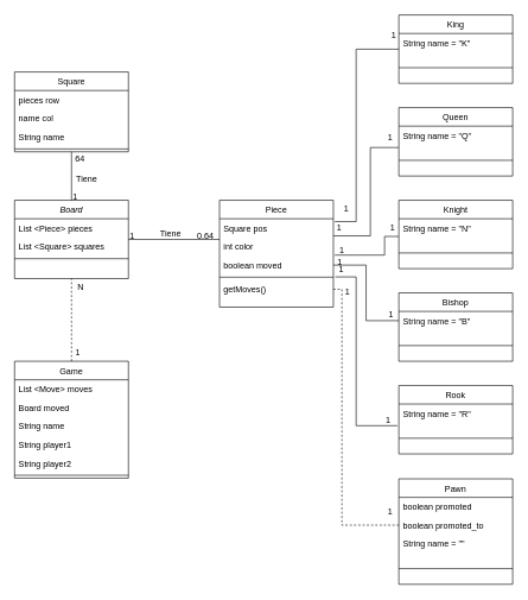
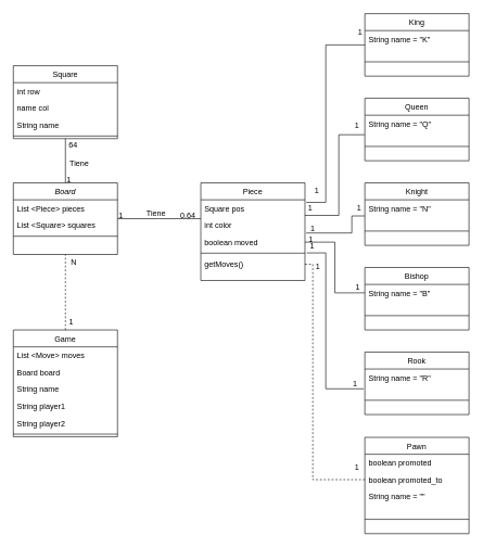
  <mxCell id="0" />
  <mxCell id="1" parent="0" />
  <mxCell id="2" value="Board" style="swimlane;fontStyle=2;align=center;verticalAlign=top;childLayout=stackLayout;horizontal=1;startSize=26;horizontalStack=0;resizeParent=1;resizeLast=0;collapsible=1;marginBottom=0;rounded=0;shadow=0;strokeWidth=1;" parent="1" vertex="1"><mxGeometry x="20" y="280" width="160" height="110" as="geometry"><mxRectangle x="230" y="140" width="160" height="26" as="alternateBounds" /></mxGeometry></mxCell>
  <mxCell id="3" value="List &lt;Piece&gt; pieces" style="text;align=left;verticalAlign=top;spacingLeft=4;spacingRight=4;overflow=hidden;rotatable=0;points=[[0,0.5],[1,0.5]];portConstraint=eastwest;" parent="2" vertex="1"><mxGeometry y="26" width="160" height="26" as="geometry" /></mxCell>
  <mxCell id="4" value="List &lt;Square&gt; squares" style="text;align=left;verticalAlign=top;spacingLeft=4;spacingRight=4;overflow=hidden;rotatable=0;points=[[0,0.5],[1,0.5]];portConstraint=eastwest;rounded=0;shadow=0;html=0;" parent="2" vertex="1"><mxGeometry y="52" width="160" height="26" as="geometry" /></mxCell>
  <mxCell id="5" value="" style="line;html=1;strokeWidth=1;align=left;verticalAlign=middle;spacingTop=-1;spacingLeft=3;spacingRight=3;rotatable=0;labelPosition=right;points=[];portConstraint=eastwest;" parent="2" vertex="1"><mxGeometry y="78" width="160" height="8" as="geometry" /></mxCell>
  <mxCell id="6" style="edgeStyle=orthogonalEdgeStyle;rounded=0;orthogonalLoop=1;jettySize=auto;html=1;entryX=-0.002;entryY=1.154;entryDx=0;entryDy=0;entryPerimeter=0;endArrow=none;endFill=0;" parent="1" source="7" target="34" edge="1"><mxGeometry relative="1" as="geometry"><Array as="points"><mxPoint x="520" y="330" /><mxPoint x="520" y="206" /></Array></mxGeometry></mxCell>
  <mxCell id="7" value="Piece" style="swimlane;fontStyle=0;align=center;verticalAlign=top;childLayout=stackLayout;horizontal=1;startSize=26;horizontalStack=0;resizeParent=1;resizeLast=0;collapsible=1;marginBottom=0;rounded=0;shadow=0;strokeWidth=1;" parent="1" vertex="1"><mxGeometry x="308" y="280" width="160" height="150" as="geometry"><mxRectangle x="550" y="140" width="160" height="26" as="alternateBounds" /></mxGeometry></mxCell>
  <mxCell id="8" value="Square pos" style="text;align=left;verticalAlign=top;spacingLeft=4;spacingRight=4;overflow=hidden;rotatable=0;points=[[0,0.5],[1,0.5]];portConstraint=eastwest;rounded=0;shadow=0;html=0;" parent="7" vertex="1"><mxGeometry y="26" width="160" height="26" as="geometry" /></mxCell>
  <mxCell id="9" value="int color" style="text;align=left;verticalAlign=top;spacingLeft=4;spacingRight=4;overflow=hidden;rotatable=0;points=[[0,0.5],[1,0.5]];portConstraint=eastwest;rounded=0;shadow=0;html=0;" parent="7" vertex="1"><mxGeometry y="52" width="160" height="26" as="geometry" /></mxCell>
  <mxCell id="10" value="boolean moved" style="text;align=left;verticalAlign=top;spacingLeft=4;spacingRight=4;overflow=hidden;rotatable=0;points=[[0,0.5],[1,0.5]];portConstraint=eastwest;rounded=0;shadow=0;html=0;" parent="7" vertex="1"><mxGeometry y="78" width="160" height="26" as="geometry" /></mxCell>
  <mxCell id="11" value="" style="line;html=1;strokeWidth=1;align=left;verticalAlign=middle;spacingTop=-1;spacingLeft=3;spacingRight=3;rotatable=0;labelPosition=right;points=[];portConstraint=eastwest;" parent="7" vertex="1"><mxGeometry y="104" width="160" height="8" as="geometry" /></mxCell>
  <mxCell id="12" value="getMoves()" style="text;align=left;verticalAlign=top;spacingLeft=4;spacingRight=4;overflow=hidden;rotatable=0;points=[[0,0.5],[1,0.5]];portConstraint=eastwest;rounded=0;shadow=0;html=0;" parent="7" vertex="1"><mxGeometry y="112" width="160" height="26" as="geometry" /></mxCell>
  <mxCell id="13" value="" style="endArrow=none;shadow=0;strokeWidth=1;rounded=0;endFill=0;edgeStyle=elbowEdgeStyle;elbow=vertical;" parent="1" source="2" target="7" edge="1"><mxGeometry x="0.5" y="41" relative="1" as="geometry"><mxPoint x="180" y="352" as="sourcePoint" /><mxPoint x="340" y="352" as="targetPoint" /><mxPoint x="-40" y="32" as="offset" /></mxGeometry></mxCell>
  <mxCell id="14" value="1" style="resizable=0;align=left;verticalAlign=bottom;labelBackgroundColor=none;fontSize=12;" parent="13" connectable="0" vertex="1"><mxGeometry x="-1" relative="1" as="geometry"><mxPoint y="4" as="offset" /></mxGeometry></mxCell>
  <mxCell id="15" value="0.64" style="resizable=0;align=right;verticalAlign=bottom;labelBackgroundColor=none;fontSize=12;" parent="13" connectable="0" vertex="1"><mxGeometry x="1" relative="1" as="geometry"><mxPoint x="-7" y="4" as="offset" /></mxGeometry></mxCell>
  <mxCell id="16" value="Tiene" style="text;html=1;resizable=0;points=[];;align=center;verticalAlign=middle;labelBackgroundColor=none;rounded=0;shadow=0;strokeWidth=1;fontSize=12;" parent="13" vertex="1" connectable="0"><mxGeometry x="0.5" y="49" relative="1" as="geometry"><mxPoint x="-38" y="40" as="offset" /></mxGeometry></mxCell>
  <mxCell id="17" value="Square" style="swimlane;fontStyle=0;align=center;verticalAlign=top;childLayout=stackLayout;horizontal=1;startSize=26;horizontalStack=0;resizeParent=1;resizeLast=0;collapsible=1;marginBottom=0;rounded=0;shadow=0;strokeWidth=1;" parent="1" vertex="1"><mxGeometry x="20" y="100" width="160" height="112" as="geometry"><mxRectangle x="340" y="380" width="170" height="26" as="alternateBounds" /></mxGeometry></mxCell>
- <mxCell id="18" value="pieces row" style="text;align=left;verticalAlign=top;spacingLeft=4;spacingRight=4;overflow=hidden;rotatable=0;points=[[0,0.5],[1,0.5]];portConstraint=eastwest;" parent="17" vertex="1"><mxGeometry y="26" width="160" height="26" as="geometry" /></mxCell>
+ <mxCell id="18" value="int row" style="text;align=left;verticalAlign=top;spacingLeft=4;spacingRight=4;overflow=hidden;rotatable=0;points=[[0,0.5],[1,0.5]];portConstraint=eastwest;" parent="17" vertex="1"><mxGeometry y="26" width="160" height="26" as="geometry" /></mxCell>
  <mxCell id="19" value="name col" style="text;align=left;verticalAlign=top;spacingLeft=4;spacingRight=4;overflow=hidden;rotatable=0;points=[[0,0.5],[1,0.5]];portConstraint=eastwest;" parent="17" vertex="1"><mxGeometry y="52" width="160" height="26" as="geometry" /></mxCell>
  <mxCell id="20" value="String name" style="text;align=left;verticalAlign=top;spacingLeft=4;spacingRight=4;overflow=hidden;rotatable=0;points=[[0,0.5],[1,0.5]];portConstraint=eastwest;" parent="17" vertex="1"><mxGeometry y="78" width="160" height="26" as="geometry" /></mxCell>
  <mxCell id="21" value="" style="line;html=1;strokeWidth=1;align=left;verticalAlign=middle;spacingTop=-1;spacingLeft=3;spacingRight=3;rotatable=0;labelPosition=right;points=[];portConstraint=eastwest;" parent="17" vertex="1"><mxGeometry y="104" width="160" height="8" as="geometry" /></mxCell>
  <mxCell id="22" value="Pawn" style="swimlane;fontStyle=0;align=center;verticalAlign=top;childLayout=stackLayout;horizontal=1;startSize=26;horizontalStack=0;resizeParent=1;resizeLast=0;collapsible=1;marginBottom=0;rounded=0;shadow=0;strokeWidth=1;" parent="1" vertex="1"><mxGeometry x="560" y="671" width="160" height="148" as="geometry"><mxRectangle x="340" y="380" width="170" height="26" as="alternateBounds" /></mxGeometry></mxCell>
  <mxCell id="23" value="boolean promoted" style="text;align=left;verticalAlign=top;spacingLeft=4;spacingRight=4;overflow=hidden;rotatable=0;points=[[0,0.5],[1,0.5]];portConstraint=eastwest;rounded=0;shadow=0;html=0;" parent="22" vertex="1"><mxGeometry y="26" width="160" height="26" as="geometry" /></mxCell>
  <mxCell id="24" value="boolean promoted_to" style="text;align=left;verticalAlign=top;spacingLeft=4;spacingRight=4;overflow=hidden;rotatable=0;points=[[0,0.5],[1,0.5]];portConstraint=eastwest;rounded=0;shadow=0;html=0;" parent="22" vertex="1"><mxGeometry y="52" width="160" height="26" as="geometry" /></mxCell>
  <mxCell id="25" value="String name = &quot;&quot;" style="text;align=left;verticalAlign=top;spacingLeft=4;spacingRight=4;overflow=hidden;rotatable=0;points=[[0,0.5],[1,0.5]];portConstraint=eastwest;rounded=0;shadow=0;html=0;" parent="22" vertex="1"><mxGeometry y="78" width="160" height="26" as="geometry" /></mxCell>
  <mxCell id="26" value="" style="line;html=1;strokeWidth=1;align=left;verticalAlign=middle;spacingTop=-1;spacingLeft=3;spacingRight=3;rotatable=0;labelPosition=right;points=[];portConstraint=eastwest;" parent="22" vertex="1"><mxGeometry y="104" width="160" height="44" as="geometry" /></mxCell>
  <mxCell id="27" value="Knight" style="swimlane;fontStyle=0;align=center;verticalAlign=top;childLayout=stackLayout;horizontal=1;startSize=26;horizontalStack=0;resizeParent=1;resizeLast=0;collapsible=1;marginBottom=0;rounded=0;shadow=0;strokeWidth=1;" parent="1" vertex="1"><mxGeometry x="560" y="280" width="160" height="96" as="geometry"><mxRectangle x="340" y="380" width="170" height="26" as="alternateBounds" /></mxGeometry></mxCell>
  <mxCell id="28" value="String name = &quot;N&quot;" style="text;align=left;verticalAlign=top;spacingLeft=4;spacingRight=4;overflow=hidden;rotatable=0;points=[[0,0.5],[1,0.5]];portConstraint=eastwest;rounded=0;shadow=0;html=0;" parent="27" vertex="1"><mxGeometry y="26" width="160" height="26" as="geometry" /></mxCell>
  <mxCell id="29" value="" style="line;html=1;strokeWidth=1;align=left;verticalAlign=middle;spacingTop=-1;spacingLeft=3;spacingRight=3;rotatable=0;labelPosition=right;points=[];portConstraint=eastwest;" parent="27" vertex="1"><mxGeometry y="52" width="160" height="44" as="geometry" /></mxCell>
  <mxCell id="30" value="Bishop" style="swimlane;fontStyle=0;align=center;verticalAlign=top;childLayout=stackLayout;horizontal=1;startSize=26;horizontalStack=0;resizeParent=1;resizeLast=0;collapsible=1;marginBottom=0;rounded=0;shadow=0;strokeWidth=1;" parent="1" vertex="1"><mxGeometry x="560" y="410" width="160" height="96" as="geometry"><mxRectangle x="340" y="380" width="170" height="26" as="alternateBounds" /></mxGeometry></mxCell>
  <mxCell id="31" value="String name = &quot;B&quot;" style="text;align=left;verticalAlign=top;spacingLeft=4;spacingRight=4;overflow=hidden;rotatable=0;points=[[0,0.5],[1,0.5]];portConstraint=eastwest;rounded=0;shadow=0;html=0;" parent="30" vertex="1"><mxGeometry y="26" width="160" height="26" as="geometry" /></mxCell>
  <mxCell id="32" value="" style="line;html=1;strokeWidth=1;align=left;verticalAlign=middle;spacingTop=-1;spacingLeft=3;spacingRight=3;rotatable=0;labelPosition=right;points=[];portConstraint=eastwest;" parent="30" vertex="1"><mxGeometry y="52" width="160" height="44" as="geometry" /></mxCell>
  <mxCell id="33" value="Queen" style="swimlane;fontStyle=0;align=center;verticalAlign=top;childLayout=stackLayout;horizontal=1;startSize=26;horizontalStack=0;resizeParent=1;resizeLast=0;collapsible=1;marginBottom=0;rounded=0;shadow=0;strokeWidth=1;" parent="1" vertex="1"><mxGeometry x="560" y="150" width="160" height="96" as="geometry"><mxRectangle x="340" y="380" width="170" height="26" as="alternateBounds" /></mxGeometry></mxCell>
  <mxCell id="34" value="String name = &quot;Q&quot;" style="text;align=left;verticalAlign=top;spacingLeft=4;spacingRight=4;overflow=hidden;rotatable=0;points=[[0,0.5],[1,0.5]];portConstraint=eastwest;rounded=0;shadow=0;html=0;" parent="33" vertex="1"><mxGeometry y="26" width="160" height="26" as="geometry" /></mxCell>
  <mxCell id="35" value="" style="line;html=1;strokeWidth=1;align=left;verticalAlign=middle;spacingTop=-1;spacingLeft=3;spacingRight=3;rotatable=0;labelPosition=right;points=[];portConstraint=eastwest;" parent="33" vertex="1"><mxGeometry y="52" width="160" height="44" as="geometry" /></mxCell>
  <mxCell id="36" style="edgeStyle=orthogonalEdgeStyle;rounded=0;orthogonalLoop=1;jettySize=auto;html=1;entryX=1.013;entryY=0.154;entryDx=0;entryDy=0;entryPerimeter=0;endArrow=none;endFill=0;" parent="1" source="37" target="8" edge="1"><mxGeometry relative="1" as="geometry"><Array as="points"><mxPoint x="500" y="68" /><mxPoint x="500" y="310" /></Array></mxGeometry></mxCell>
  <mxCell id="37" value="King" style="swimlane;fontStyle=0;align=center;verticalAlign=top;childLayout=stackLayout;horizontal=1;startSize=26;horizontalStack=0;resizeParent=1;resizeLast=0;collapsible=1;marginBottom=0;rounded=0;shadow=0;strokeWidth=1;" parent="1" vertex="1"><mxGeometry x="560" y="20" width="160" height="96" as="geometry"><mxRectangle x="340" y="380" width="170" height="26" as="alternateBounds" /></mxGeometry></mxCell>
  <mxCell id="38" value="String name = &quot;K&quot;" style="text;align=left;verticalAlign=top;spacingLeft=4;spacingRight=4;overflow=hidden;rotatable=0;points=[[0,0.5],[1,0.5]];portConstraint=eastwest;rounded=0;shadow=0;html=0;" parent="37" vertex="1"><mxGeometry y="26" width="160" height="26" as="geometry" /></mxCell>
  <mxCell id="39" value="" style="line;html=1;strokeWidth=1;align=left;verticalAlign=middle;spacingTop=-1;spacingLeft=3;spacingRight=3;rotatable=0;labelPosition=right;points=[];portConstraint=eastwest;" parent="37" vertex="1"><mxGeometry y="52" width="160" height="44" as="geometry" /></mxCell>
  <mxCell id="40" value="Rook" style="swimlane;fontStyle=0;align=center;verticalAlign=top;childLayout=stackLayout;horizontal=1;startSize=26;horizontalStack=0;resizeParent=1;resizeLast=0;collapsible=1;marginBottom=0;rounded=0;shadow=0;strokeWidth=1;" parent="1" vertex="1"><mxGeometry x="560" y="540" width="160" height="96" as="geometry"><mxRectangle x="340" y="380" width="170" height="26" as="alternateBounds" /></mxGeometry></mxCell>
  <mxCell id="41" value="String name = &quot;R&quot;" style="text;align=left;verticalAlign=top;spacingLeft=4;spacingRight=4;overflow=hidden;rotatable=0;points=[[0,0.5],[1,0.5]];portConstraint=eastwest;rounded=0;shadow=0;html=0;" parent="40" vertex="1"><mxGeometry y="26" width="160" height="26" as="geometry" /></mxCell>
  <mxCell id="42" value="" style="line;html=1;strokeWidth=1;align=left;verticalAlign=middle;spacingTop=-1;spacingLeft=3;spacingRight=3;rotatable=0;labelPosition=right;points=[];portConstraint=eastwest;" parent="40" vertex="1"><mxGeometry y="52" width="160" height="44" as="geometry" /></mxCell>
  <mxCell id="43" value="" style="endArrow=none;shadow=0;strokeWidth=1;rounded=0;endFill=0;edgeStyle=elbowEdgeStyle;elbow=vertical;exitX=0.5;exitY=0;exitDx=0;exitDy=0;entryX=0.5;entryY=1;entryDx=0;entryDy=0;" parent="1" source="2" target="17" edge="1"><mxGeometry x="0.5" y="41" relative="1" as="geometry"><mxPoint x="120" y="246" as="sourcePoint" /><mxPoint x="248" y="246" as="targetPoint" /><mxPoint x="-40" y="32" as="offset" /></mxGeometry></mxCell>
  <mxCell id="44" value="1" style="resizable=0;align=left;verticalAlign=bottom;labelBackgroundColor=none;fontSize=12;" parent="43" connectable="0" vertex="1"><mxGeometry x="-1" relative="1" as="geometry"><mxPoint y="4" as="offset" /></mxGeometry></mxCell>
  <mxCell id="45" value="64" style="resizable=0;align=right;verticalAlign=bottom;labelBackgroundColor=none;fontSize=12;" parent="43" connectable="0" vertex="1"><mxGeometry x="1" relative="1" as="geometry"><mxPoint x="20" y="18" as="offset" /></mxGeometry></mxCell>
  <mxCell id="46" value="Tiene" style="text;html=1;resizable=0;points=[];;align=center;verticalAlign=middle;labelBackgroundColor=none;rounded=0;shadow=0;strokeWidth=1;fontSize=12;" parent="43" vertex="1" connectable="0"><mxGeometry x="0.5" y="49" relative="1" as="geometry"><mxPoint x="69" y="21" as="offset" /></mxGeometry></mxCell>
  <mxCell id="47" style="edgeStyle=orthogonalEdgeStyle;rounded=0;orthogonalLoop=1;jettySize=auto;html=1;entryX=-0.002;entryY=0.954;entryDx=0;entryDy=0;entryPerimeter=0;endArrow=none;endFill=0;" parent="1" target="28" edge="1"><mxGeometry relative="1" as="geometry"><mxPoint x="470" y="357" as="sourcePoint" /><Array as="points"><mxPoint x="540" y="357" /><mxPoint x="540" y="331" /></Array></mxGeometry></mxCell>
  <mxCell id="48" style="edgeStyle=orthogonalEdgeStyle;rounded=0;orthogonalLoop=1;jettySize=auto;html=1;entryX=0;entryY=0.5;entryDx=0;entryDy=0;endArrow=none;endFill=0;" parent="1" source="10" target="31" edge="1"><mxGeometry relative="1" as="geometry" /></mxCell>
  <mxCell id="49" style="edgeStyle=orthogonalEdgeStyle;rounded=0;orthogonalLoop=1;jettySize=auto;html=1;entryX=-0.012;entryY=1.169;entryDx=0;entryDy=0;entryPerimeter=0;endArrow=none;endFill=0;exitX=1.017;exitY=1.138;exitDx=0;exitDy=0;exitPerimeter=0;" parent="1" source="10" target="41" edge="1"><mxGeometry relative="1" as="geometry"><Array as="points"><mxPoint x="500" y="388" /><mxPoint x="500" y="596" /></Array></mxGeometry></mxCell>
  <mxCell id="50" style="edgeStyle=orthogonalEdgeStyle;rounded=0;orthogonalLoop=1;jettySize=auto;html=1;entryX=0;entryY=0.5;entryDx=0;entryDy=0;endArrow=none;endFill=0;dashed=1;" parent="1" source="12" target="24" edge="1"><mxGeometry relative="1" as="geometry"><Array as="points"><mxPoint x="480" y="405" /><mxPoint x="480" y="736" /></Array></mxGeometry></mxCell>
  <mxCell id="51" style="edgeStyle=orthogonalEdgeStyle;rounded=0;orthogonalLoop=1;jettySize=auto;html=1;entryX=0.5;entryY=1;entryDx=0;entryDy=0;endArrow=none;endFill=0;dashed=1;" edge="1" parent="1" source="52" target="2"><mxGeometry relative="1" as="geometry" /></mxCell>
  <mxCell id="52" value="Game" style="swimlane;fontStyle=0;align=center;verticalAlign=top;childLayout=stackLayout;horizontal=1;startSize=26;horizontalStack=0;resizeParent=1;resizeLast=0;collapsible=1;marginBottom=0;rounded=0;shadow=0;strokeWidth=1;" parent="1" vertex="1"><mxGeometry x="20" y="506" width="160" height="164" as="geometry"><mxRectangle x="340" y="380" width="170" height="26" as="alternateBounds" /></mxGeometry></mxCell>
  <mxCell id="53" value="List &lt;Move&gt; moves" style="text;align=left;verticalAlign=top;spacingLeft=4;spacingRight=4;overflow=hidden;rotatable=0;points=[[0,0.5],[1,0.5]];portConstraint=eastwest;" parent="52" vertex="1"><mxGeometry y="26" width="160" height="26" as="geometry" /></mxCell>
- <mxCell id="54" value="Board moved" style="text;align=left;verticalAlign=top;spacingLeft=4;spacingRight=4;overflow=hidden;rotatable=0;points=[[0,0.5],[1,0.5]];portConstraint=eastwest;" parent="52" vertex="1"><mxGeometry y="52" width="160" height="26" as="geometry" /></mxCell>
+ <mxCell id="54" value="Board board" style="text;align=left;verticalAlign=top;spacingLeft=4;spacingRight=4;overflow=hidden;rotatable=0;points=[[0,0.5],[1,0.5]];portConstraint=eastwest;" parent="52" vertex="1"><mxGeometry y="52" width="160" height="26" as="geometry" /></mxCell>
  <mxCell id="55" value="String name" style="text;align=left;verticalAlign=top;spacingLeft=4;spacingRight=4;overflow=hidden;rotatable=0;points=[[0,0.5],[1,0.5]];portConstraint=eastwest;" parent="52" vertex="1"><mxGeometry y="78" width="160" height="26" as="geometry" /></mxCell>
  <mxCell id="56" value="String player1" style="text;align=left;verticalAlign=top;spacingLeft=4;spacingRight=4;overflow=hidden;rotatable=0;points=[[0,0.5],[1,0.5]];portConstraint=eastwest;" parent="52" vertex="1"><mxGeometry y="104" width="160" height="26" as="geometry" /></mxCell>
  <mxCell id="57" value="String player2" style="text;align=left;verticalAlign=top;spacingLeft=4;spacingRight=4;overflow=hidden;rotatable=0;points=[[0,0.5],[1,0.5]];portConstraint=eastwest;" parent="52" vertex="1"><mxGeometry y="130" width="160" height="26" as="geometry" /></mxCell>
  <mxCell id="58" value="" style="line;html=1;strokeWidth=1;align=left;verticalAlign=middle;spacingTop=-1;spacingLeft=3;spacingRight=3;rotatable=0;labelPosition=right;points=[];portConstraint=eastwest;" parent="52" vertex="1"><mxGeometry y="156" width="160" height="8" as="geometry" /></mxCell>
  <mxCell id="59" value="1" style="resizable=0;align=left;verticalAlign=bottom;labelBackgroundColor=none;fontSize=12;" connectable="0" vertex="1" parent="1"><mxGeometry x="110" y="300" as="geometry"><mxPoint x="-6" y="202" as="offset" /></mxGeometry></mxCell>
  <mxCell id="60" value="N" style="resizable=0;align=left;verticalAlign=bottom;labelBackgroundColor=none;fontSize=12;" connectable="0" vertex="1" parent="1"><mxGeometry x="120" y="304" as="geometry"><mxPoint x="-13" y="106" as="offset" /></mxGeometry></mxCell>
  <mxCell id="61" value="1" style="resizable=0;align=left;verticalAlign=bottom;labelBackgroundColor=none;fontSize=12;" connectable="0" vertex="1" parent="1"><mxGeometry x="308" y="390" as="geometry"><mxPoint x="173" y="-89" as="offset" /></mxGeometry></mxCell>
  <mxCell id="62" value="1" style="resizable=0;align=left;verticalAlign=bottom;labelBackgroundColor=none;fontSize=12;" connectable="0" vertex="1" parent="1"><mxGeometry x="140" y="324" as="geometry"><mxPoint x="408" y="-267" as="offset" /></mxGeometry></mxCell>
  <mxCell id="63" value="1" style="resizable=0;align=left;verticalAlign=bottom;labelBackgroundColor=none;fontSize=12;" connectable="0" vertex="1" parent="1"><mxGeometry x="150" y="334" as="geometry"><mxPoint x="393" y="-134" as="offset" /></mxGeometry></mxCell>
  <mxCell id="64" value="1" style="resizable=0;align=left;verticalAlign=bottom;labelBackgroundColor=none;fontSize=12;" connectable="0" vertex="1" parent="1"><mxGeometry x="160" y="344" as="geometry"><mxPoint x="311" y="-17" as="offset" /></mxGeometry></mxCell>
  <mxCell id="65" value="1" style="resizable=0;align=left;verticalAlign=bottom;labelBackgroundColor=none;fontSize=12;" connectable="0" vertex="1" parent="1"><mxGeometry x="110" y="294" as="geometry"><mxPoint x="365" y="65" as="offset" /></mxGeometry></mxCell>
  <mxCell id="66" value="1" style="resizable=0;align=left;verticalAlign=bottom;labelBackgroundColor=none;fontSize=12;" connectable="0" vertex="1" parent="1"><mxGeometry x="120" y="304" as="geometry"><mxPoint x="426" y="23" as="offset" /></mxGeometry></mxCell>
  <mxCell id="67" value="1" style="resizable=0;align=left;verticalAlign=bottom;labelBackgroundColor=none;fontSize=12;" connectable="0" vertex="1" parent="1"><mxGeometry x="130" y="314" as="geometry"><mxPoint x="342" y="62" as="offset" /></mxGeometry></mxCell>
  <mxCell id="68" value="1" style="resizable=0;align=left;verticalAlign=bottom;labelBackgroundColor=none;fontSize=12;" connectable="0" vertex="1" parent="1"><mxGeometry x="140" y="324" as="geometry"><mxPoint x="404" y="124" as="offset" /></mxGeometry></mxCell>
  <mxCell id="69" value="1" style="resizable=0;align=left;verticalAlign=bottom;labelBackgroundColor=none;fontSize=12;" connectable="0" vertex="1" parent="1"><mxGeometry x="150" y="334" as="geometry"><mxPoint x="324" y="52" as="offset" /></mxGeometry></mxCell>
  <mxCell id="70" value="1" style="resizable=0;align=left;verticalAlign=bottom;labelBackgroundColor=none;fontSize=12;" connectable="0" vertex="1" parent="1"><mxGeometry x="150" y="354" as="geometry"><mxPoint x="390" y="243" as="offset" /></mxGeometry></mxCell>
  <mxCell id="71" value="1" style="resizable=0;align=left;verticalAlign=bottom;labelBackgroundColor=none;fontSize=12;" connectable="0" vertex="1" parent="1"><mxGeometry x="170" y="354" as="geometry"><mxPoint x="313" y="63" as="offset" /></mxGeometry></mxCell>
  <mxCell id="72" value="1" style="resizable=0;align=left;verticalAlign=bottom;labelBackgroundColor=none;fontSize=12;" connectable="0" vertex="1" parent="1"><mxGeometry x="180" y="364" as="geometry"><mxPoint x="363" y="361" as="offset" /></mxGeometry></mxCell>
